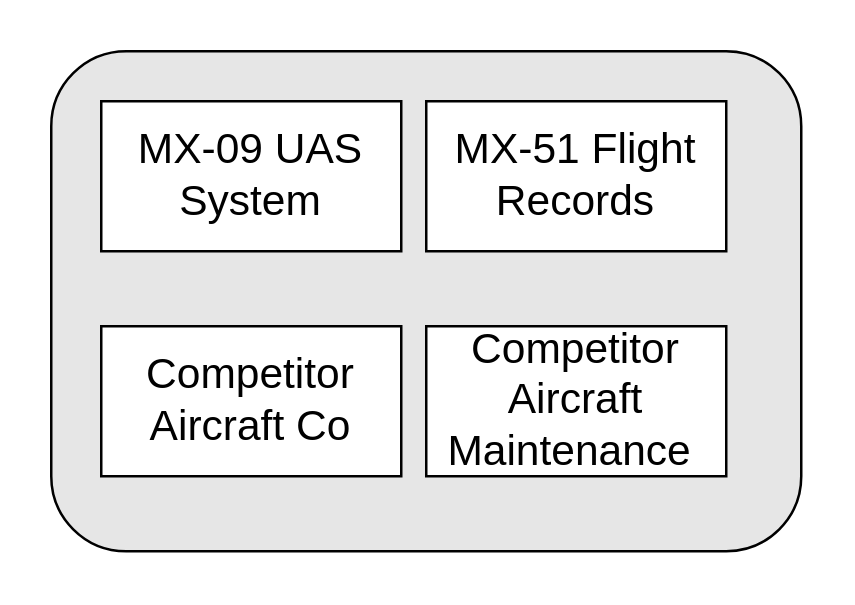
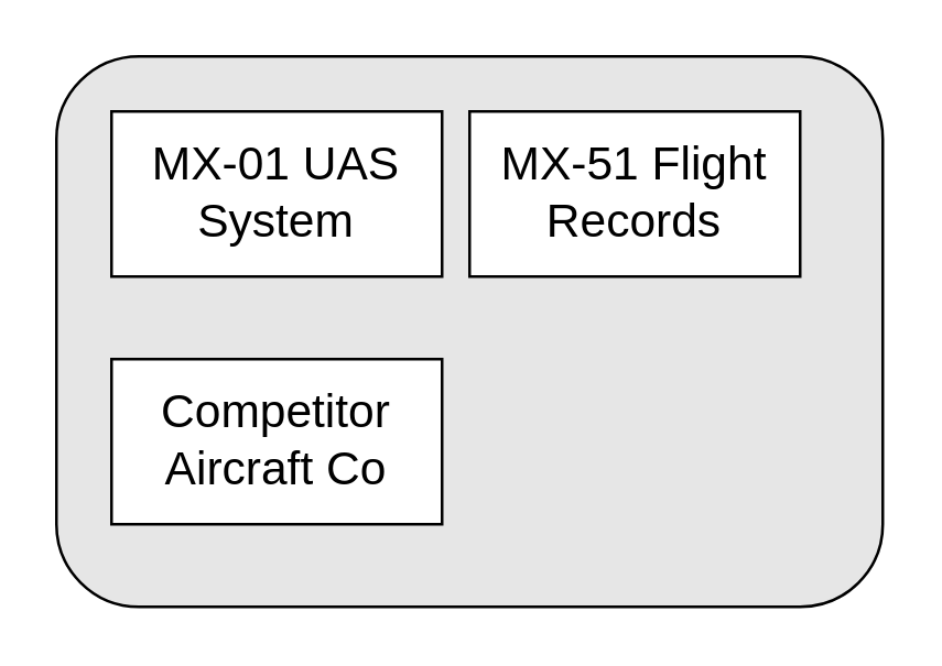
  <mxCell id="0" />
  <mxCell id="1" parent="0" />
  <mxCell id="2" value="" style="rounded=1;whiteSpace=wrap;html=1;labelBackgroundColor=none;fontColor=default;fillColor=#E6E6E6;" vertex="1" parent="1"><mxGeometry x="20" y="20" width="300" height="200" as="geometry" /></mxCell>
- <mxCell id="3" value="MX-09 UAS System" style="rounded=0;whiteSpace=wrap;html=1;fontSize=17;" vertex="1" parent="1"><mxGeometry x="40" y="40" width="120" height="60" as="geometry" /></mxCell>
+ <mxCell id="3" value="MX-01 UAS System" style="rounded=0;whiteSpace=wrap;html=1;fontSize=17;" vertex="1" parent="1"><mxGeometry x="40" y="40" width="120" height="60" as="geometry" /></mxCell>
  <mxCell id="4" value="MX-51 Flight Records" style="rounded=0;whiteSpace=wrap;html=1;fontSize=17;" vertex="1" parent="1"><mxGeometry x="170" y="40" width="120" height="60" as="geometry" /></mxCell>
  <mxCell id="5" value="Competitor Aircraft Co" style="rounded=0;whiteSpace=wrap;html=1;fontSize=17;" vertex="1" parent="1"><mxGeometry x="40" y="130" width="120" height="60" as="geometry" /></mxCell>
- <mxCell id="6" value="Competitor Aircraft Maintenance&amp;nbsp;" style="rounded=0;whiteSpace=wrap;html=1;fontSize=17;" vertex="1" parent="1"><mxGeometry x="170" y="130" width="120" height="60" as="geometry" /></mxCell>
